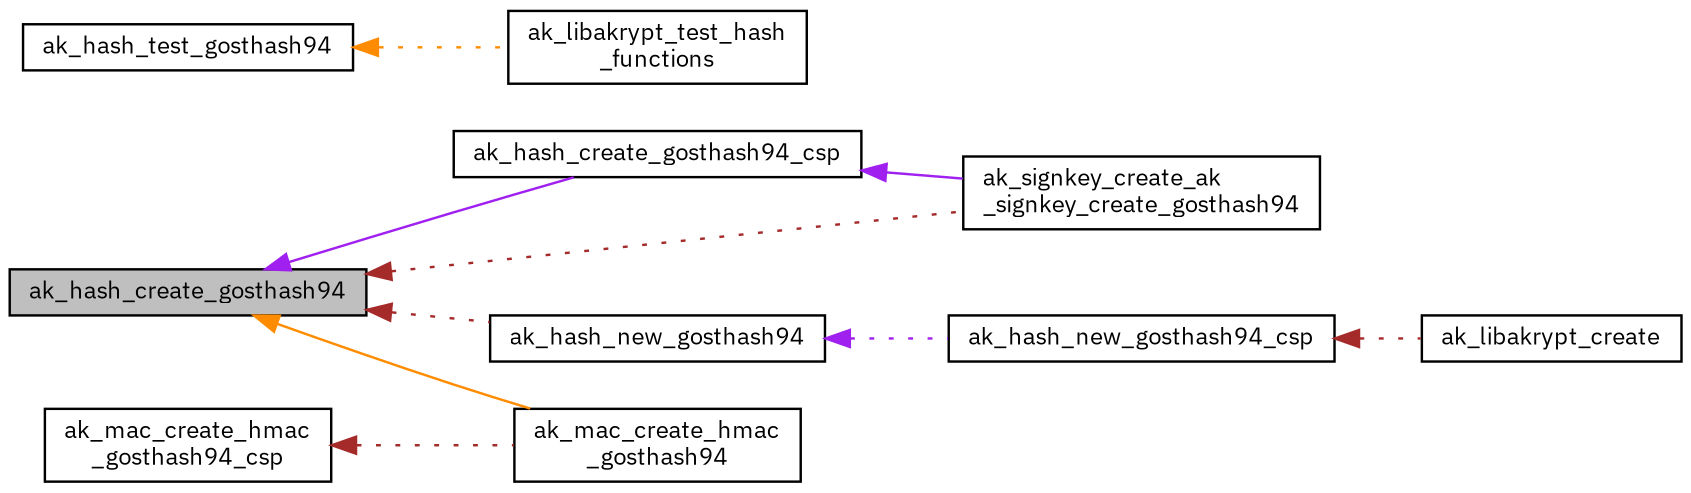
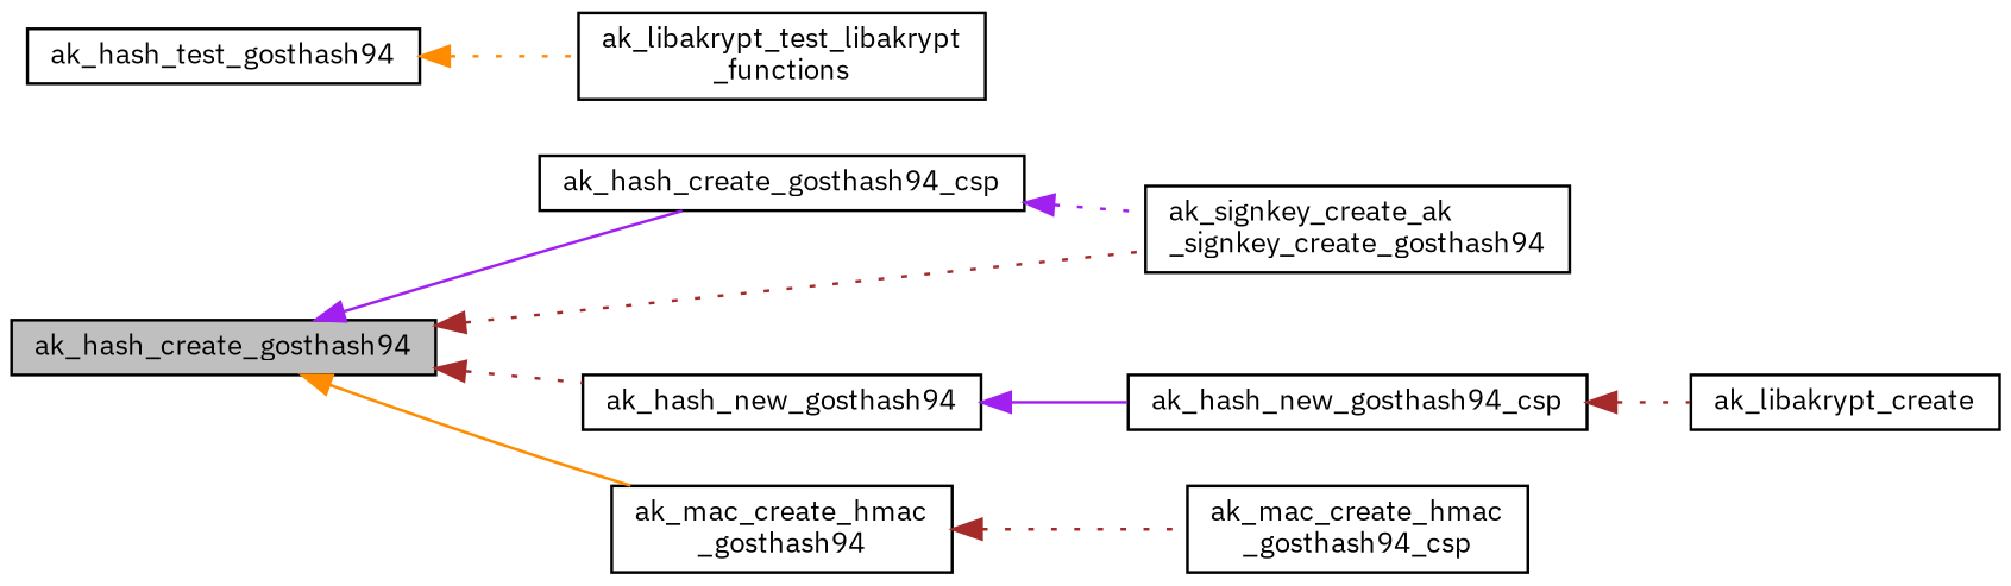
  digraph {
    fontname="IBM Plex Sans"
    rankdir=LR
    node [color=black fillcolor=white fontname="IBM Plex Sans" fontsize=10 shape=record style=filled]
    edge [color=brown dir=back fontname="IBM Plex Sans" fontsize=10 labelfontname=Helvetica labelfontsize=10 style=dotted]
    n1 [fillcolor=grey75 fontcolor=black height=0.2 label=ak_hash_create_gosthash94 width=0.4]
    n2 [height=0.2 label=ak_hash_create_gosthash94_csp width=0.4]
    n3 [height=0.2 label=ak_hash_new_gosthash94 width=0.4]
    n4 [height=0.2 label="ak_mac_create_hmac\l_gosthash94" width=0.4]
    n5 [height=0.2 label="ak_signkey_create_ak\l_signkey_create_gosthash94" width=0.4]
    n6 [height=0.2 label=ak_hash_test_gosthash94 width=0.4]
-   n7 [height=0.2 label="ak_libakrypt_test_hash\l_functions" width=0.4]
+   n7 [height=0.2 label="ak_libakrypt_test_libakrypt\l_functions" width=0.4]
    n8 [height=0.2 label=ak_hash_new_gosthash94_csp width=0.4]
    n9 [height=0.2 label="ak_mac_create_hmac\l_gosthash94_csp" width=0.4]
    n10 [height=0.2 label=ak_libakrypt_create width=0.4]
    n1 -> n2 [color=purple style=solid]
    n1 -> n3
    n1 -> n4 [color=darkorange style=solid]
    n1 -> n5
-   n2 -> n5 [color=purple style=solid]
-   n3 -> n8 [color=purple]
-   n9 -> n4
+   n2 -> n5 [color=purple]
+   n3 -> n8 [color=purple style=solid]
+   n4 -> n9
    n6 -> n7 [color=darkorange]
    n8 -> n10
  }
